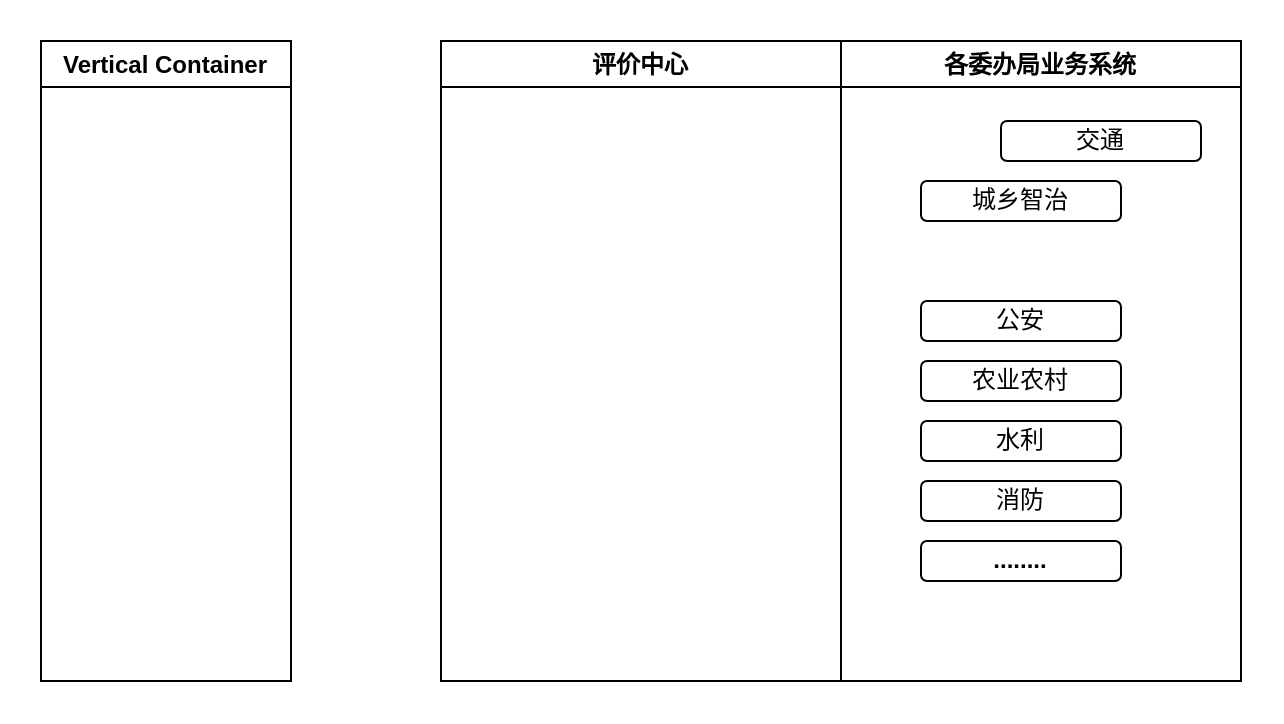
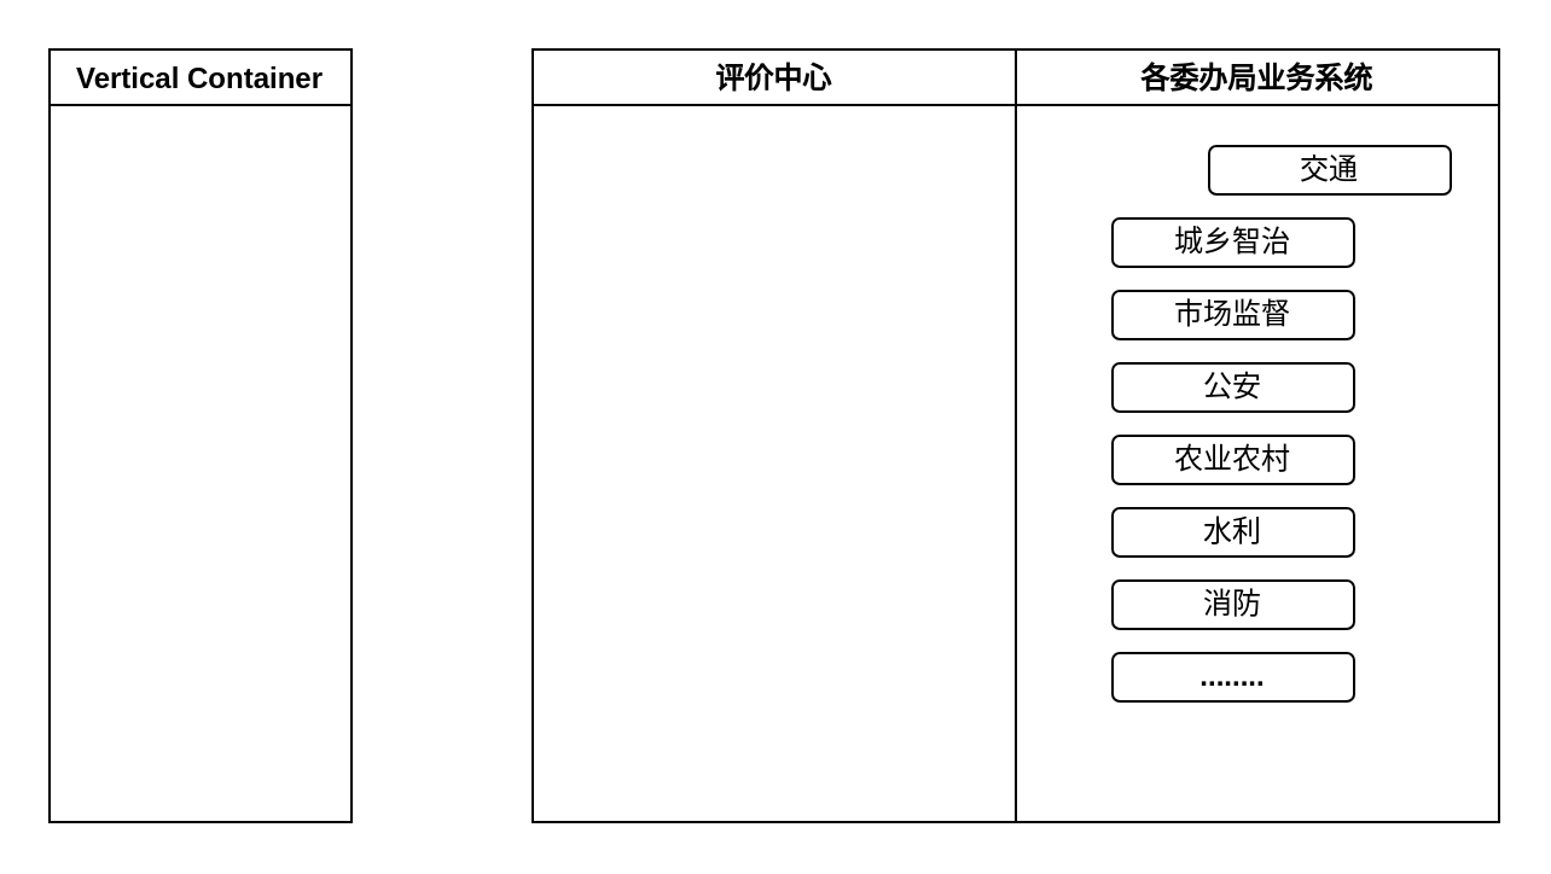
  <mxCell id="0" />
  <mxCell id="1" parent="0" />
  <mxCell id="2" value="评价中心" style="swimlane;" vertex="1" parent="1"><mxGeometry x="220" y="20" width="200" height="320" as="geometry" /></mxCell>
  <mxCell id="3" value="Vertical Container" style="swimlane;" vertex="1" parent="1"><mxGeometry x="20" y="20" width="125" height="320" as="geometry" /></mxCell>
  <mxCell id="4" value="各委办局业务系统" style="swimlane;" vertex="1" parent="1"><mxGeometry x="420" y="20" width="200" height="320" as="geometry" /></mxCell>
  <mxCell id="5" value="交通" style="rounded=1;whiteSpace=wrap;html=1;" vertex="1" parent="4"><mxGeometry x="80" y="40" width="100" height="20" as="geometry" /></mxCell>
  <mxCell id="6" value="城乡智治" style="rounded=1;whiteSpace=wrap;html=1;" vertex="1" parent="4"><mxGeometry x="40" y="70" width="100" height="20" as="geometry" /></mxCell>
+ <mxCell id="7" value="市场监督" style="rounded=1;whiteSpace=wrap;html=1;" vertex="1" parent="4"><mxGeometry x="40" y="100" width="100" height="20" as="geometry" /></mxCell>
  <mxCell id="8" value="公安" style="rounded=1;whiteSpace=wrap;html=1;" vertex="1" parent="4"><mxGeometry x="40" y="130" width="100" height="20" as="geometry" /></mxCell>
  <mxCell id="9" value="农业农村" style="rounded=1;whiteSpace=wrap;html=1;" vertex="1" parent="4"><mxGeometry x="40" y="160" width="100" height="20" as="geometry" /></mxCell>
  <mxCell id="10" value="水利" style="rounded=1;whiteSpace=wrap;html=1;" vertex="1" parent="4"><mxGeometry x="40" y="190" width="100" height="20" as="geometry" /></mxCell>
  <mxCell id="11" value="消防" style="rounded=1;whiteSpace=wrap;html=1;" vertex="1" parent="4"><mxGeometry x="40" y="220" width="100" height="20" as="geometry" /></mxCell>
  <mxCell id="12" value="........" style="rounded=1;whiteSpace=wrap;html=1;fontStyle=1" vertex="1" parent="4"><mxGeometry x="40" y="250" width="100" height="20" as="geometry" /></mxCell>
